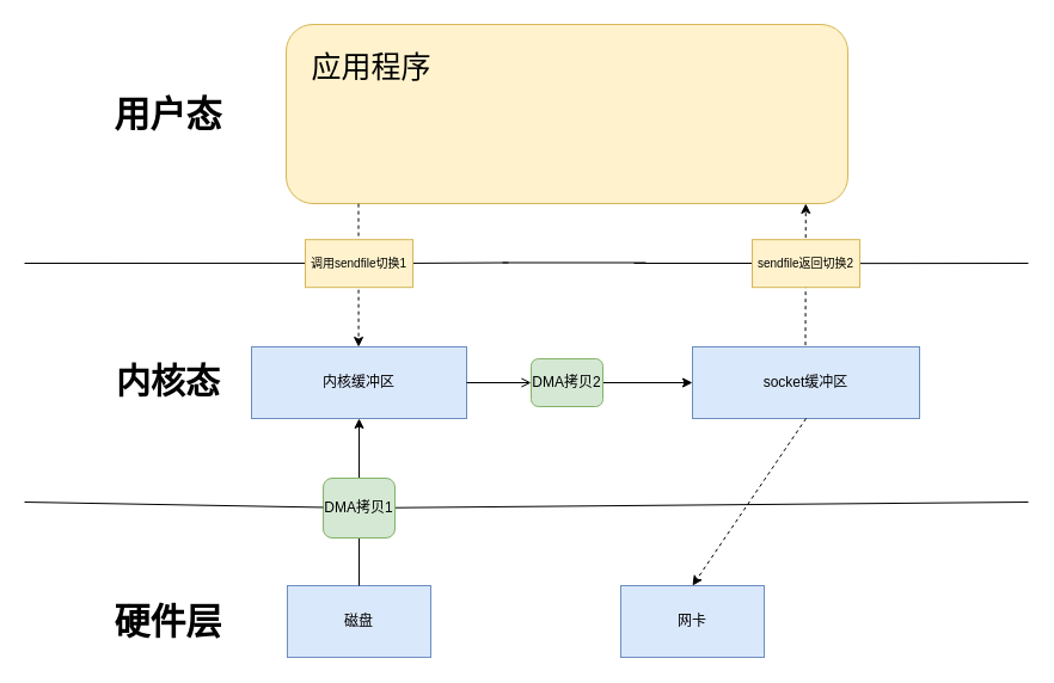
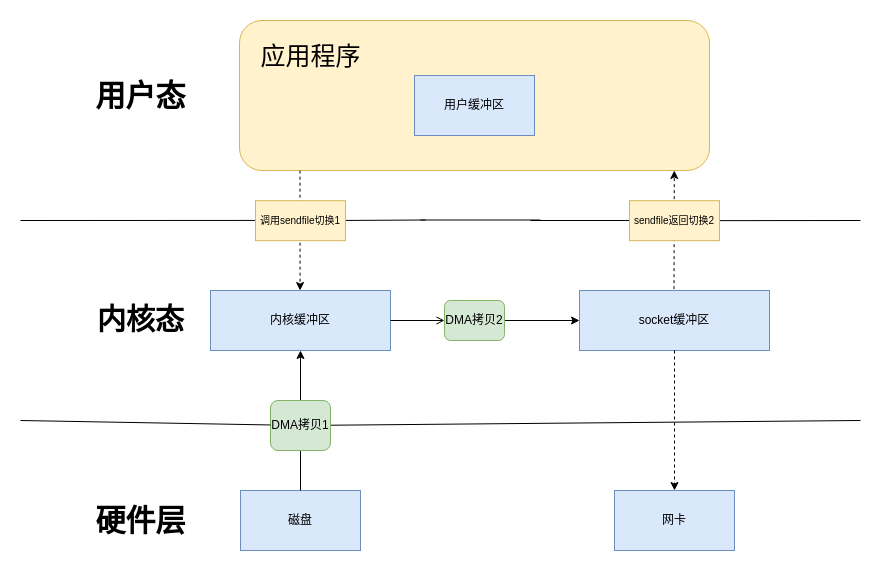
  <mxCell id="0" />
  <mxCell id="1" parent="0" />
  <mxCell id="2" value="" style="rounded=1;whiteSpace=wrap;html=1;fillColor=#fff2cc;strokeColor=#d6b656;labelPosition=left;verticalLabelPosition=middle;align=right;verticalAlign=middle;" parent="1" vertex="1"><mxGeometry x="239" y="20" width="470" height="150" as="geometry" /></mxCell>
  <mxCell id="3" value="" style="endArrow=none;html=1;rounded=0;startArrow=none;" parent="1" edge="1" source="26"><mxGeometry width="50" height="50" relative="1" as="geometry"><mxPoint x="700" y="220" as="sourcePoint" /><mxPoint x="860" y="220" as="targetPoint" /></mxGeometry></mxCell>
  <mxCell id="4" value="socket缓冲区" style="rounded=0;whiteSpace=wrap;html=1;fillColor=#dae8fc;strokeColor=#6c8ebf;" parent="1" vertex="1"><mxGeometry x="579" y="290" width="190" height="60" as="geometry" /></mxCell>
+ <mxCell id="5" value="用户缓冲区" style="rounded=0;whiteSpace=wrap;html=1;fillColor=#dae8fc;strokeColor=#6c8ebf;" parent="1" vertex="1"><mxGeometry x="414" y="75" width="120" height="60" as="geometry" /></mxCell>
  <mxCell id="6" value="磁盘" style="rounded=0;whiteSpace=wrap;html=1;fillColor=#dae8fc;strokeColor=#6c8ebf;" parent="1" vertex="1"><mxGeometry x="240" y="490" width="120" height="60" as="geometry" /></mxCell>
- <mxCell id="7" value="网卡" style="rounded=0;whiteSpace=wrap;html=1;fillColor=#dae8fc;strokeColor=#6c8ebf;" parent="1" vertex="1"><mxGeometry x="519" y="490" width="120" height="60" as="geometry" /></mxCell>
+ <mxCell id="7" value="网卡" style="rounded=0;whiteSpace=wrap;html=1;fillColor=#dae8fc;strokeColor=#6c8ebf;" parent="1" vertex="1"><mxGeometry x="614" y="490" width="120" height="60" as="geometry" /></mxCell>
  <mxCell id="8" value="内核缓冲区" style="rounded=0;whiteSpace=wrap;html=1;fillColor=#dae8fc;strokeColor=#6c8ebf;" parent="1" vertex="1"><mxGeometry x="210" y="290" width="180" height="60" as="geometry" /></mxCell>
  <mxCell id="9" value="" style="endArrow=none;html=1;rounded=0;startArrow=none;" parent="1" source="11" edge="1"><mxGeometry width="50" height="50" relative="1" as="geometry"><mxPoint x="100" y="420" as="sourcePoint" /><mxPoint x="860" y="420" as="targetPoint" /></mxGeometry></mxCell>
  <mxCell id="10" value="" style="endArrow=classic;html=1;rounded=0;exitX=0.5;exitY=0;exitDx=0;exitDy=0;entryX=0.5;entryY=1;entryDx=0;entryDy=0;" parent="1" source="6" target="8" edge="1"><mxGeometry width="50" height="50" relative="1" as="geometry"><mxPoint x="410" y="310" as="sourcePoint" /><mxPoint x="460" y="260" as="targetPoint" /></mxGeometry></mxCell>
  <mxCell id="11" value="DMA拷贝1" style="rounded=1;whiteSpace=wrap;html=1;fillColor=#d5e8d4;strokeColor=#82b366;" parent="1" vertex="1"><mxGeometry x="270" y="400" width="60" height="50" as="geometry" /></mxCell>
  <mxCell id="12" value="" style="endArrow=none;html=1;rounded=0;" parent="1" target="11" edge="1"><mxGeometry width="50" height="50" relative="1" as="geometry"><mxPoint x="20" y="420" as="sourcePoint" /><mxPoint x="820" y="420" as="targetPoint" /></mxGeometry></mxCell>
  <mxCell id="13" value="" style="endArrow=classic;html=1;rounded=0;exitX=0.5;exitY=1;exitDx=0;exitDy=0;entryX=0.5;entryY=0;entryDx=0;entryDy=0;dashed=1;" parent="1" source="4" target="7" edge="1"><mxGeometry width="50" height="50" relative="1" as="geometry"><mxPoint x="674" y="490" as="sourcePoint" /><mxPoint x="780" y="460" as="targetPoint" /></mxGeometry></mxCell>
  <mxCell id="14" value="应用程序" style="text;html=1;align=center;verticalAlign=middle;resizable=0;points=[];autosize=1;strokeColor=none;fillColor=none;fontSize=25;" parent="1" vertex="1"><mxGeometry x="250" y="35" width="120" height="40" as="geometry" /></mxCell>
  <mxCell id="15" value="内核态" style="text;html=1;align=center;verticalAlign=middle;resizable=0;points=[];autosize=1;strokeColor=none;fillColor=none;fontSize=29;fontStyle=1" parent="1" vertex="1"><mxGeometry x="85" y="295" width="110" height="50" as="geometry" /></mxCell>
  <mxCell id="16" value="用户态" style="text;html=1;align=center;verticalAlign=middle;resizable=0;points=[];autosize=1;strokeColor=none;fillColor=none;fontSize=30;fontStyle=1" parent="1" vertex="1"><mxGeometry x="85" y="70" width="110" height="50" as="geometry" /></mxCell>
  <mxCell id="17" value="硬件层" style="text;html=1;align=center;verticalAlign=middle;resizable=0;points=[];autosize=1;strokeColor=none;fillColor=none;fontSize=30;fontStyle=1" parent="1" vertex="1"><mxGeometry x="85" y="495" width="110" height="50" as="geometry" /></mxCell>
  <mxCell id="18" value="" style="endArrow=none;html=1;rounded=0;startArrow=none;" parent="1" edge="1"><mxGeometry width="50" height="50" relative="1" as="geometry"><mxPoint x="420" y="219.5" as="sourcePoint" /><mxPoint x="540" y="219.5" as="targetPoint" /></mxGeometry></mxCell>
  <mxCell id="19" value="" style="endArrow=none;html=1;rounded=0;startArrow=none;" parent="1" edge="1"><mxGeometry width="50" height="50" relative="1" as="geometry"><mxPoint x="530" y="220" as="sourcePoint" /><mxPoint x="650" y="220" as="targetPoint" /></mxGeometry></mxCell>
  <mxCell id="20" value="" style="endArrow=none;html=1;rounded=0;startArrow=none;" parent="1" edge="1" source="24"><mxGeometry width="50" height="50" relative="1" as="geometry"><mxPoint x="385" y="219.735" as="sourcePoint" /><mxPoint x="425" y="219.5" as="targetPoint" /></mxGeometry></mxCell>
  <mxCell id="21" value="" style="endArrow=classic;html=1;rounded=0;fontSize=9;exitX=0.778;exitY=0;exitDx=0;exitDy=0;entryX=0.322;entryY=1.009;entryDx=0;entryDy=0;entryPerimeter=0;exitPerimeter=0;dashed=1;" parent="1" edge="1"><mxGeometry width="50" height="50" relative="1" as="geometry"><mxPoint x="673.5" y="288.65" as="sourcePoint" /><mxPoint x="673.8" y="170" as="targetPoint" /></mxGeometry></mxCell>
  <mxCell id="22" value="" style="endArrow=none;html=1;rounded=0;" edge="1" parent="1"><mxGeometry width="50" height="50" relative="1" as="geometry"><mxPoint x="20" y="220" as="sourcePoint" /><mxPoint x="295" y="219.912" as="targetPoint" /></mxGeometry></mxCell>
  <mxCell id="23" value="" style="endArrow=classic;html=1;rounded=0;fontSize=9;entryX=0.206;entryY=-0.003;entryDx=0;entryDy=0;entryPerimeter=0;dashed=1;" edge="1" parent="1"><mxGeometry width="50" height="50" relative="1" as="geometry"><mxPoint x="299.5" y="170.18" as="sourcePoint" /><mxPoint x="299.58" y="290" as="targetPoint" /></mxGeometry></mxCell>
  <mxCell id="24" value="&lt;font style=&quot;font-size: 10px;&quot;&gt;调用sendfile切换1&lt;/font&gt;" style="rounded=0;whiteSpace=wrap;html=1;fontSize=9;fillColor=#fff2cc;strokeColor=#d6b656;" vertex="1" parent="1"><mxGeometry x="255" y="200.18" width="90" height="40" as="geometry" /></mxCell>
  <mxCell id="25" value="" style="endArrow=none;html=1;rounded=0;startArrow=none;" edge="1" parent="1" target="26"><mxGeometry width="50" height="50" relative="1" as="geometry"><mxPoint x="700" y="220" as="sourcePoint" /><mxPoint x="860" y="220" as="targetPoint" /></mxGeometry></mxCell>
  <mxCell id="26" value="&lt;font style=&quot;font-size: 10px;&quot;&gt;sendfile返回切换2&lt;/font&gt;" style="rounded=0;whiteSpace=wrap;html=1;fontSize=9;fillColor=#fff2cc;strokeColor=#d6b656;" vertex="1" parent="1"><mxGeometry x="629" y="200.18" width="90" height="40" as="geometry" /></mxCell>
  <mxCell id="27" value="" style="endArrow=classic;html=1;rounded=0;exitX=1;exitY=0.5;exitDx=0;exitDy=0;entryX=0;entryY=0.5;entryDx=0;entryDy=0;startArrow=none;" edge="1" parent="1" source="28" target="4"><mxGeometry width="50" height="50" relative="1" as="geometry"><mxPoint x="440" y="410" as="sourcePoint" /><mxPoint x="490" y="360" as="targetPoint" /></mxGeometry></mxCell>
  <mxCell id="28" value="DMA拷贝2" style="rounded=1;whiteSpace=wrap;html=1;fillColor=#d5e8d4;strokeColor=#82b366;" vertex="1" parent="1"><mxGeometry x="444" y="300" width="60" height="40" as="geometry" /></mxCell>
  <mxCell id="29" value="" style="endArrow=open;html=1;rounded=0;exitX=1;exitY=0.5;exitDx=0;exitDy=0;entryX=0;entryY=0.5;entryDx=0;entryDy=0;" edge="1" parent="1" source="8" target="28"><mxGeometry width="50" height="50" relative="1" as="geometry"><mxPoint x="390" y="320" as="sourcePoint" /><mxPoint x="579" y="320" as="targetPoint" /></mxGeometry></mxCell>
